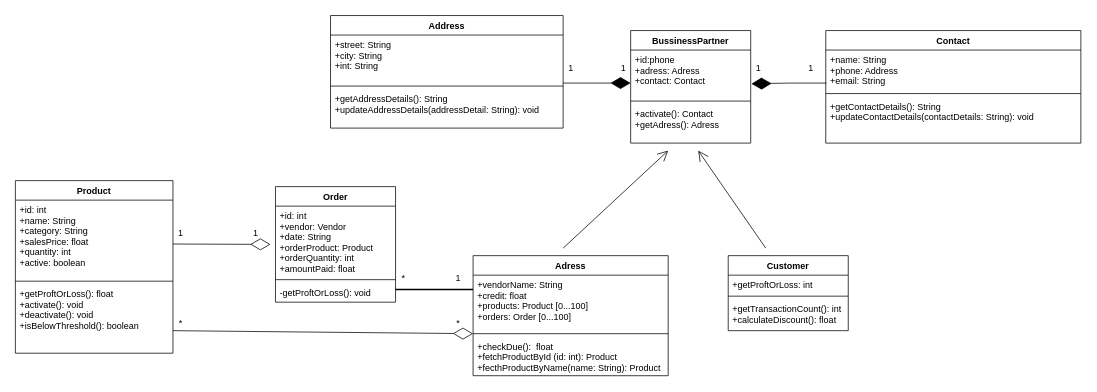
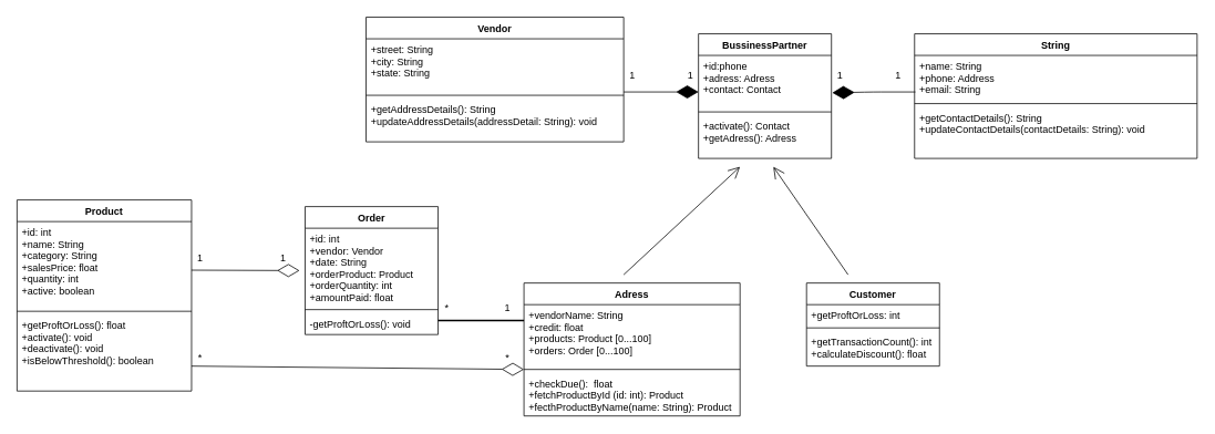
  <mxCell id="0" />
  <mxCell id="1" parent="0" />
  <mxCell id="2" value="Product" style="swimlane;fontStyle=1;align=center;verticalAlign=top;childLayout=stackLayout;horizontal=1;startSize=26;horizontalStack=0;resizeParent=1;resizeParentMax=0;resizeLast=0;collapsible=1;marginBottom=0;" vertex="1" parent="1"><mxGeometry x="20" y="240" width="210" height="230" as="geometry" /></mxCell>
  <mxCell id="3" value="+id: int &#10;+name: String&#10;+category: String&#10;+salesPrice: float&#10;+quantity: int&#10;+active: boolean" style="text;strokeColor=none;fillColor=none;align=left;verticalAlign=top;spacingLeft=4;spacingRight=4;overflow=hidden;rotatable=0;points=[[0,0.5],[1,0.5]];portConstraint=eastwest;" vertex="1" parent="2"><mxGeometry y="26" width="210" height="104" as="geometry" /></mxCell>
  <mxCell id="4" value="" style="line;strokeWidth=1;fillColor=none;align=left;verticalAlign=middle;spacingTop=-1;spacingLeft=3;spacingRight=3;rotatable=0;labelPosition=right;points=[];portConstraint=eastwest;" vertex="1" parent="2"><mxGeometry y="130" width="210" height="8" as="geometry" /></mxCell>
  <mxCell id="5" value="+getProftOrLoss(): float &#10;+activate(): void &#10;+deactivate(): void &#10;+isBelowThreshold(): boolean" style="text;strokeColor=none;fillColor=none;align=left;verticalAlign=top;spacingLeft=4;spacingRight=4;overflow=hidden;rotatable=0;points=[[0,0.5],[1,0.5]];portConstraint=eastwest;" vertex="1" parent="2"><mxGeometry y="138" width="210" height="92" as="geometry" /></mxCell>
  <mxCell id="6" value="Order" style="swimlane;fontStyle=1;align=center;verticalAlign=top;childLayout=stackLayout;horizontal=1;startSize=26;horizontalStack=0;resizeParent=1;resizeParentMax=0;resizeLast=0;collapsible=1;marginBottom=0;" vertex="1" parent="1"><mxGeometry x="366.66" y="248" width="160" height="154" as="geometry" /></mxCell>
  <mxCell id="7" value="+id: int &#10;+vendor: Vendor &#10;+date: String &#10;+orderProduct: Product &#10;+orderQuantity: int&#10;+amountPaid: float " style="text;strokeColor=none;fillColor=none;align=left;verticalAlign=top;spacingLeft=4;spacingRight=4;overflow=hidden;rotatable=0;points=[[0,0.5],[1,0.5]];portConstraint=eastwest;" vertex="1" parent="6"><mxGeometry y="26" width="160" height="94" as="geometry" /></mxCell>
  <mxCell id="8" value="" style="line;strokeWidth=1;fillColor=none;align=left;verticalAlign=middle;spacingTop=-1;spacingLeft=3;spacingRight=3;rotatable=0;labelPosition=right;points=[];portConstraint=eastwest;" vertex="1" parent="6"><mxGeometry y="120" width="160" height="8" as="geometry" /></mxCell>
  <mxCell id="9" value="-getProftOrLoss(): void " style="text;strokeColor=none;fillColor=none;align=left;verticalAlign=top;spacingLeft=4;spacingRight=4;overflow=hidden;rotatable=0;points=[[0,0.5],[1,0.5]];portConstraint=eastwest;" vertex="1" parent="6"><mxGeometry y="128" width="160" height="26" as="geometry" /></mxCell>
  <mxCell id="10" value="Adress" style="swimlane;fontStyle=1;align=center;verticalAlign=top;childLayout=stackLayout;horizontal=1;startSize=26;horizontalStack=0;resizeParent=1;resizeParentMax=0;resizeLast=0;collapsible=1;marginBottom=0;" vertex="1" parent="1"><mxGeometry x="630" y="340" width="260" height="160" as="geometry" /></mxCell>
  <mxCell id="11" value="+vendorName: String&#10;+credit: float&#10;+products: Product [0...100]&#10;+orders: Order [0...100]" style="text;strokeColor=none;fillColor=none;align=left;verticalAlign=top;spacingLeft=4;spacingRight=4;overflow=hidden;rotatable=0;points=[[0,0.5],[1,0.5]];portConstraint=eastwest;" vertex="1" parent="10"><mxGeometry y="26" width="260" height="74" as="geometry" /></mxCell>
  <mxCell id="12" value="" style="line;strokeWidth=1;fillColor=none;align=left;verticalAlign=middle;spacingTop=-1;spacingLeft=3;spacingRight=3;rotatable=0;labelPosition=right;points=[];portConstraint=eastwest;" vertex="1" parent="10"><mxGeometry y="100" width="260" height="8" as="geometry" /></mxCell>
  <mxCell id="13" value="+checkDue():  float &#10;+fetchProductById (id: int): Product &#10;+fecthProductByName(name: String): Product " style="text;strokeColor=none;fillColor=none;align=left;verticalAlign=top;spacingLeft=4;spacingRight=4;overflow=hidden;rotatable=0;points=[[0,0.5],[1,0.5]];portConstraint=eastwest;" vertex="1" parent="10"><mxGeometry y="108" width="260" height="52" as="geometry" /></mxCell>
  <mxCell id="14" value="" style="line;strokeWidth=2;html=1;" vertex="1" parent="1"><mxGeometry x="526.66" y="380" width="103.34" height="10" as="geometry" /></mxCell>
  <mxCell id="15" value="Customer" style="swimlane;fontStyle=1;align=center;verticalAlign=top;childLayout=stackLayout;horizontal=1;startSize=26;horizontalStack=0;resizeParent=1;resizeParentMax=0;resizeLast=0;collapsible=1;marginBottom=0;" vertex="1" parent="1"><mxGeometry x="970" y="340" width="160" height="100" as="geometry" /></mxCell>
  <mxCell id="16" value="+getProftOrLoss: int" style="text;strokeColor=none;fillColor=none;align=left;verticalAlign=top;spacingLeft=4;spacingRight=4;overflow=hidden;rotatable=0;points=[[0,0.5],[1,0.5]];portConstraint=eastwest;" vertex="1" parent="15"><mxGeometry y="26" width="160" height="24" as="geometry" /></mxCell>
  <mxCell id="17" value="" style="line;strokeWidth=1;fillColor=none;align=left;verticalAlign=middle;spacingTop=-1;spacingLeft=3;spacingRight=3;rotatable=0;labelPosition=right;points=[];portConstraint=eastwest;" vertex="1" parent="15"><mxGeometry y="50" width="160" height="8" as="geometry" /></mxCell>
  <mxCell id="18" value="+getTransactionCount(): int&#10;+calculateDiscount(): float" style="text;strokeColor=none;fillColor=none;align=left;verticalAlign=top;spacingLeft=4;spacingRight=4;overflow=hidden;rotatable=0;points=[[0,0.5],[1,0.5]];portConstraint=eastwest;" vertex="1" parent="15"><mxGeometry y="58" width="160" height="42" as="geometry" /></mxCell>
- <mxCell id="19" value="Address" style="swimlane;fontStyle=1;align=center;verticalAlign=top;childLayout=stackLayout;horizontal=1;startSize=26;horizontalStack=0;resizeParent=1;resizeParentMax=0;resizeLast=0;collapsible=1;marginBottom=0;" vertex="1" parent="1"><mxGeometry x="440" y="20" width="310" height="150" as="geometry" /></mxCell>
- <mxCell id="20" value="+street: String &#10;+city: String &#10;+int: String " style="text;strokeColor=none;fillColor=none;align=left;verticalAlign=top;spacingLeft=4;spacingRight=4;overflow=hidden;rotatable=0;points=[[0,0.5],[1,0.5]];portConstraint=eastwest;" vertex="1" parent="19"><mxGeometry y="26" width="310" height="64" as="geometry" /></mxCell>
+ <mxCell id="19" value="Vendor" style="swimlane;fontStyle=1;align=center;verticalAlign=top;childLayout=stackLayout;horizontal=1;startSize=26;horizontalStack=0;resizeParent=1;resizeParentMax=0;resizeLast=0;collapsible=1;marginBottom=0;" vertex="1" parent="1"><mxGeometry x="440" y="20" width="310" height="150" as="geometry" /></mxCell>
+ <mxCell id="20" value="+street: String &#10;+city: String &#10;+state: String " style="text;strokeColor=none;fillColor=none;align=left;verticalAlign=top;spacingLeft=4;spacingRight=4;overflow=hidden;rotatable=0;points=[[0,0.5],[1,0.5]];portConstraint=eastwest;" vertex="1" parent="19"><mxGeometry y="26" width="310" height="64" as="geometry" /></mxCell>
  <mxCell id="21" value="" style="line;strokeWidth=1;fillColor=none;align=left;verticalAlign=middle;spacingTop=-1;spacingLeft=3;spacingRight=3;rotatable=0;labelPosition=right;points=[];portConstraint=eastwest;" vertex="1" parent="19"><mxGeometry y="90" width="310" height="8" as="geometry" /></mxCell>
  <mxCell id="22" value="+getAddressDetails(): String&#10;+updateAddressDetails(addressDetail: String): void " style="text;strokeColor=none;fillColor=none;align=left;verticalAlign=top;spacingLeft=4;spacingRight=4;overflow=hidden;rotatable=0;points=[[0,0.5],[1,0.5]];portConstraint=eastwest;" vertex="1" parent="19"><mxGeometry y="98" width="310" height="52" as="geometry" /></mxCell>
  <mxCell id="23" value="BussinessPartner" style="swimlane;fontStyle=1;align=center;verticalAlign=top;childLayout=stackLayout;horizontal=1;startSize=26;horizontalStack=0;resizeParent=1;resizeParentMax=0;resizeLast=0;collapsible=1;marginBottom=0;" vertex="1" parent="1"><mxGeometry x="840" y="40" width="160" height="150" as="geometry" /></mxCell>
  <mxCell id="24" value="+id:phone&#10;+adress: Adress&#10;+contact: Contact" style="text;strokeColor=none;fillColor=none;align=left;verticalAlign=top;spacingLeft=4;spacingRight=4;overflow=hidden;rotatable=0;points=[[0,0.5],[1,0.5]];portConstraint=eastwest;" vertex="1" parent="23"><mxGeometry y="26" width="160" height="64" as="geometry" /></mxCell>
  <mxCell id="25" value="" style="endArrow=diamondThin;endFill=1;endSize=24;html=1;" edge="1" parent="23"><mxGeometry width="160" relative="1" as="geometry"><mxPoint x="-90" y="70" as="sourcePoint" /><mxPoint y="70" as="targetPoint" /></mxGeometry></mxCell>
  <mxCell id="26" value="" style="line;strokeWidth=1;fillColor=none;align=left;verticalAlign=middle;spacingTop=-1;spacingLeft=3;spacingRight=3;rotatable=0;labelPosition=right;points=[];portConstraint=eastwest;" vertex="1" parent="23"><mxGeometry y="90" width="160" height="8" as="geometry" /></mxCell>
  <mxCell id="27" value="+activate(): Contact &#10;+getAdress(): Adress " style="text;strokeColor=none;fillColor=none;align=left;verticalAlign=top;spacingLeft=4;spacingRight=4;overflow=hidden;rotatable=0;points=[[0,0.5],[1,0.5]];portConstraint=eastwest;" vertex="1" parent="23"><mxGeometry y="98" width="160" height="52" as="geometry" /></mxCell>
- <mxCell id="28" value="Contact" style="swimlane;fontStyle=1;align=center;verticalAlign=top;childLayout=stackLayout;horizontal=1;startSize=26;horizontalStack=0;resizeParent=1;resizeParentMax=0;resizeLast=0;collapsible=1;marginBottom=0;" vertex="1" parent="1"><mxGeometry x="1100" y="40" width="340" height="150" as="geometry" /></mxCell>
+ <mxCell id="28" value="String" style="swimlane;fontStyle=1;align=center;verticalAlign=top;childLayout=stackLayout;horizontal=1;startSize=26;horizontalStack=0;resizeParent=1;resizeParentMax=0;resizeLast=0;collapsible=1;marginBottom=0;" vertex="1" parent="1"><mxGeometry x="1100" y="40" width="340" height="150" as="geometry" /></mxCell>
  <mxCell id="29" value="+name: String&#10;+phone: Address&#10;+email: String &#10;" style="text;strokeColor=none;fillColor=none;align=left;verticalAlign=top;spacingLeft=4;spacingRight=4;overflow=hidden;rotatable=0;points=[[0,0.5],[1,0.5]];portConstraint=eastwest;" vertex="1" parent="28"><mxGeometry y="26" width="340" height="54" as="geometry" /></mxCell>
  <mxCell id="30" value="" style="line;strokeWidth=1;fillColor=none;align=left;verticalAlign=middle;spacingTop=-1;spacingLeft=3;spacingRight=3;rotatable=0;labelPosition=right;points=[];portConstraint=eastwest;" vertex="1" parent="28"><mxGeometry y="80" width="340" height="8" as="geometry" /></mxCell>
  <mxCell id="31" value="+getContactDetails(): String &#10;+updateContactDetails(contactDetails: String): void " style="text;strokeColor=none;fillColor=none;align=left;verticalAlign=top;spacingLeft=4;spacingRight=4;overflow=hidden;rotatable=0;points=[[0,0.5],[1,0.5]];portConstraint=eastwest;" vertex="1" parent="28"><mxGeometry y="88" width="340" height="62" as="geometry" /></mxCell>
  <mxCell id="32" value="" style="endArrow=open;endFill=1;endSize=12;html=1;" edge="1" parent="1"><mxGeometry width="160" relative="1" as="geometry"><mxPoint x="750" y="330" as="sourcePoint" /><mxPoint x="890" y="200" as="targetPoint" /></mxGeometry></mxCell>
  <mxCell id="33" value="" style="endArrow=open;endFill=1;endSize=12;html=1;" edge="1" parent="1"><mxGeometry width="160" relative="1" as="geometry"><mxPoint x="1020" y="330" as="sourcePoint" /><mxPoint x="930" y="200" as="targetPoint" /></mxGeometry></mxCell>
  <mxCell id="34" value="" style="endArrow=diamondThin;endFill=1;endSize=24;html=1;entryX=1.006;entryY=0.703;entryDx=0;entryDy=0;entryPerimeter=0;" edge="1" parent="1" target="24"><mxGeometry width="160" relative="1" as="geometry"><mxPoint x="1101" y="110" as="sourcePoint" /><mxPoint x="1000" y="140" as="targetPoint" /><Array as="points"><mxPoint x="1050" y="110" /></Array></mxGeometry></mxCell>
  <mxCell id="35" value="" style="endArrow=diamondThin;endFill=0;endSize=24;html=1;entryX=0;entryY=0.5;entryDx=0;entryDy=0;entryPerimeter=0;" edge="1" parent="1" target="12"><mxGeometry width="160" relative="1" as="geometry"><mxPoint x="230" y="440" as="sourcePoint" /><mxPoint x="620" y="440" as="targetPoint" /></mxGeometry></mxCell>
  <mxCell id="36" value="" style="endArrow=diamondThin;endFill=0;endSize=24;html=1;" edge="1" parent="1"><mxGeometry width="160" relative="1" as="geometry"><mxPoint x="230" y="324.5" as="sourcePoint" /><mxPoint x="360" y="325" as="targetPoint" /></mxGeometry></mxCell>
  <mxCell id="37" value="1" style="text;html=1;align=center;verticalAlign=middle;resizable=0;points=[];autosize=1;strokeColor=none;fillColor=none;" vertex="1" parent="1"><mxGeometry x="230" y="300" width="20" height="20" as="geometry" /></mxCell>
  <mxCell id="38" value="1" style="text;html=1;align=center;verticalAlign=middle;resizable=0;points=[];autosize=1;strokeColor=none;fillColor=none;" vertex="1" parent="1"><mxGeometry x="330" y="300" width="20" height="20" as="geometry" /></mxCell>
  <mxCell id="39" value="*" style="text;html=1;align=center;verticalAlign=middle;resizable=0;points=[];autosize=1;strokeColor=none;fillColor=none;" vertex="1" parent="1"><mxGeometry x="230" y="420" width="20" height="20" as="geometry" /></mxCell>
  <mxCell id="40" value="*" style="text;html=1;align=center;verticalAlign=middle;resizable=0;points=[];autosize=1;strokeColor=none;fillColor=none;" vertex="1" parent="1"><mxGeometry x="600" y="420" width="20" height="20" as="geometry" /></mxCell>
  <mxCell id="41" value="*" style="text;html=1;align=center;verticalAlign=middle;resizable=0;points=[];autosize=1;strokeColor=none;fillColor=none;" vertex="1" parent="1"><mxGeometry x="526.66" y="360" width="20" height="20" as="geometry" /></mxCell>
  <mxCell id="42" value="1" style="text;html=1;align=center;verticalAlign=middle;resizable=0;points=[];autosize=1;strokeColor=none;fillColor=none;" vertex="1" parent="1"><mxGeometry x="600" y="360" width="20" height="20" as="geometry" /></mxCell>
  <mxCell id="43" value="1" style="text;html=1;align=center;verticalAlign=middle;resizable=0;points=[];autosize=1;strokeColor=none;fillColor=none;" vertex="1" parent="1"><mxGeometry x="750" y="80" width="20" height="20" as="geometry" /></mxCell>
  <mxCell id="44" value="1" style="text;html=1;align=center;verticalAlign=middle;resizable=0;points=[];autosize=1;strokeColor=none;fillColor=none;" vertex="1" parent="1"><mxGeometry x="820" y="80" width="20" height="20" as="geometry" /></mxCell>
  <mxCell id="45" value="1" style="text;html=1;align=center;verticalAlign=middle;resizable=0;points=[];autosize=1;strokeColor=none;fillColor=none;" vertex="1" parent="1"><mxGeometry x="1000" y="80" width="20" height="20" as="geometry" /></mxCell>
  <mxCell id="46" value="1" style="text;html=1;align=center;verticalAlign=middle;resizable=0;points=[];autosize=1;strokeColor=none;fillColor=none;" vertex="1" parent="1"><mxGeometry x="1070" y="80" width="20" height="20" as="geometry" /></mxCell>
